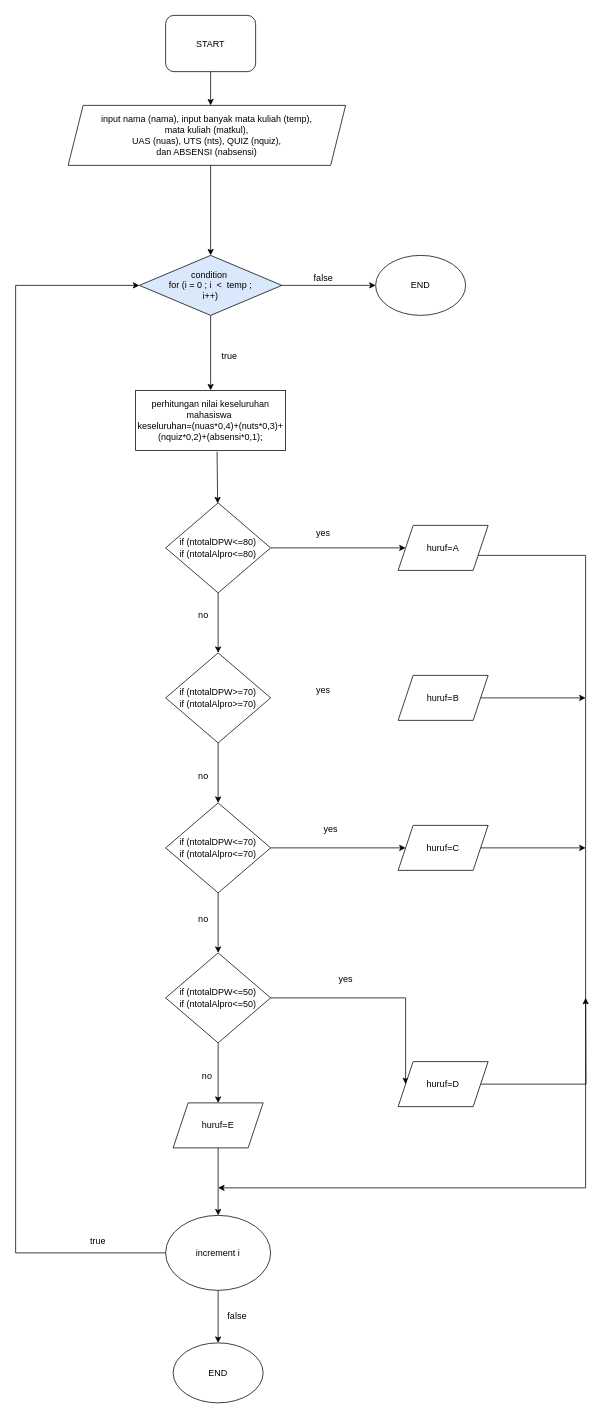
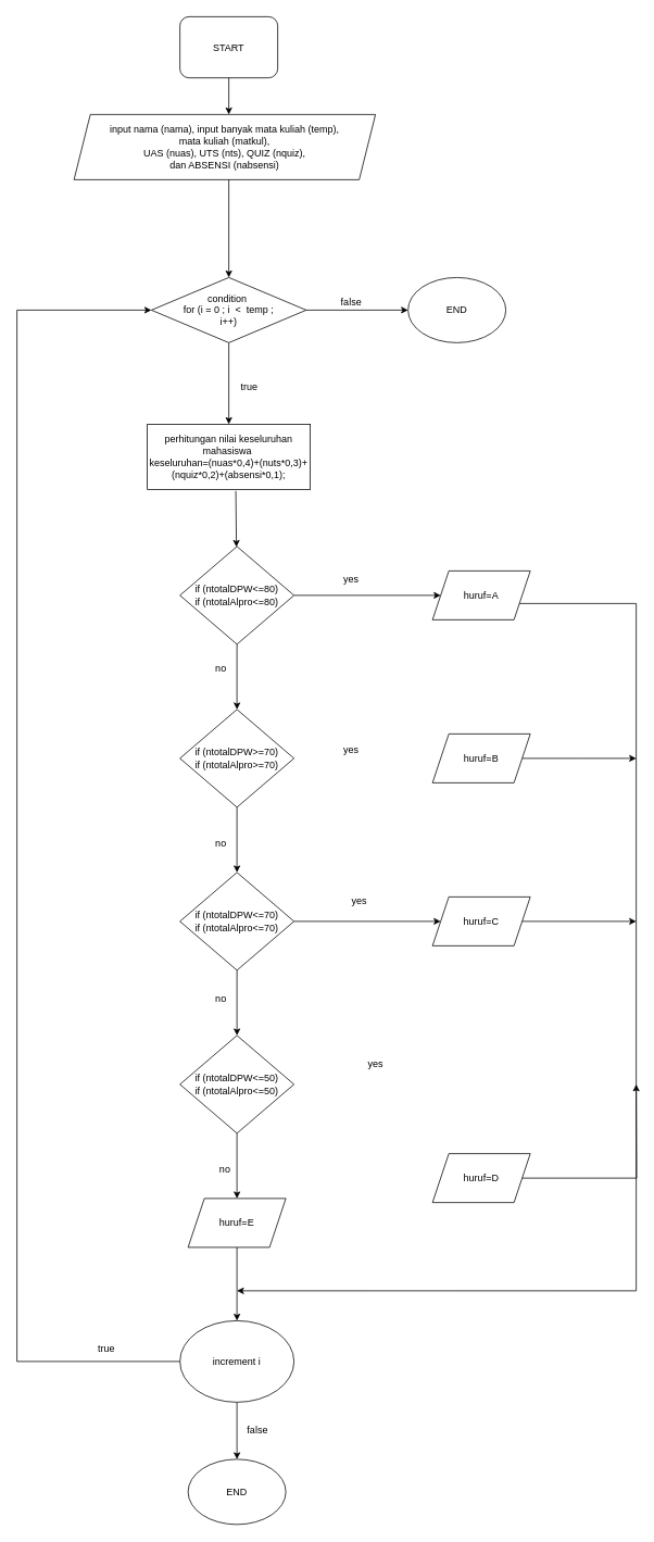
  <mxCell id="0" />
  <mxCell id="1" parent="0" />
  <mxCell id="2" value="START" style="rounded=1;whiteSpace=wrap;html=1;" vertex="1" parent="1"><mxGeometry x="220" y="20" width="120" height="75" as="geometry" /></mxCell>
  <mxCell id="3" value="" style="endArrow=classic;html=1;rounded=0;exitX=0.5;exitY=1;exitDx=0;exitDy=0;" edge="1" parent="1" source="2"><mxGeometry width="50" height="50" relative="1" as="geometry"><mxPoint x="240" y="230" as="sourcePoint" /><mxPoint x="280" y="140" as="targetPoint" /></mxGeometry></mxCell>
  <mxCell id="4" value="input nama (nama), input banyak mata kuliah (temp),&lt;br&gt;mata kuliah (matkul), &lt;br&gt;UAS (nuas), UTS (nts), QUIZ (nquiz),&lt;br&gt;&amp;nbsp;dan ABSENSI (nabsensi)&amp;nbsp;" style="shape=parallelogram;perimeter=parallelogramPerimeter;whiteSpace=wrap;html=1;fixedSize=1;" vertex="1" parent="1"><mxGeometry x="90" y="140" width="370" height="80" as="geometry" /></mxCell>
  <mxCell id="5" value="perhitungan nilai keseluruhan mahasiswa&amp;nbsp;&lt;br&gt;keseluruhan=(nuas*0,4)+(nuts*0,3)+&lt;br&gt;(nquiz*0,2)+(absensi*0,1);" style="rounded=0;whiteSpace=wrap;html=1;" vertex="1" parent="1"><mxGeometry x="180" y="520" width="200" height="80" as="geometry" /></mxCell>
  <mxCell id="6" style="edgeStyle=orthogonalEdgeStyle;rounded=0;orthogonalLoop=1;jettySize=auto;html=1;entryX=0;entryY=0.5;entryDx=0;entryDy=0;" edge="1" parent="1" source="7" target="16"><mxGeometry relative="1" as="geometry" /></mxCell>
  <mxCell id="7" value="if (ntotalDPW&amp;lt;=80)&lt;br&gt;if (ntotalAlpro&amp;lt;=80)" style="rhombus;whiteSpace=wrap;html=1;" vertex="1" parent="1"><mxGeometry x="220" y="670" width="140" height="120" as="geometry" /></mxCell>
  <mxCell id="8" value="if (ntotalDPW&amp;gt;=70)&lt;br&gt;if (ntotalAlpro&amp;gt;=70)" style="rhombus;whiteSpace=wrap;html=1;" vertex="1" parent="1"><mxGeometry x="220" y="870" width="140" height="120" as="geometry" /></mxCell>
  <mxCell id="9" value="" style="endArrow=classic;html=1;rounded=0;exitX=0.5;exitY=1;exitDx=0;exitDy=0;entryX=0.5;entryY=0;entryDx=0;entryDy=0;" edge="1" parent="1" source="8" target="11"><mxGeometry width="50" height="50" relative="1" as="geometry"><mxPoint x="390" y="1040" as="sourcePoint" /><mxPoint x="300" y="1070" as="targetPoint" /></mxGeometry></mxCell>
  <mxCell id="10" style="edgeStyle=orthogonalEdgeStyle;rounded=0;orthogonalLoop=1;jettySize=auto;html=1;entryX=0;entryY=0.5;entryDx=0;entryDy=0;" edge="1" parent="1" source="11" target="20"><mxGeometry relative="1" as="geometry" /></mxCell>
  <mxCell id="11" value="if (ntotalDPW&amp;lt;=70)&lt;br&gt;if (ntotalAlpro&amp;lt;=70)" style="rhombus;whiteSpace=wrap;html=1;" vertex="1" parent="1"><mxGeometry x="220" y="1070" width="140" height="120" as="geometry" /></mxCell>
  <mxCell id="12" value="" style="endArrow=classic;html=1;rounded=0;exitX=0.5;exitY=1;exitDx=0;exitDy=0;entryX=0.5;entryY=0;entryDx=0;entryDy=0;" edge="1" parent="1" source="11" target="14"><mxGeometry width="50" height="50" relative="1" as="geometry"><mxPoint x="390" y="1240" as="sourcePoint" /><mxPoint x="300" y="1270" as="targetPoint" /></mxGeometry></mxCell>
- <mxCell id="13" style="edgeStyle=orthogonalEdgeStyle;rounded=0;orthogonalLoop=1;jettySize=auto;html=1;entryX=0;entryY=0.5;entryDx=0;entryDy=0;" edge="1" parent="1" source="14" target="22"><mxGeometry relative="1" as="geometry" /></mxCell>
  <mxCell id="14" value="if (ntotalDPW&amp;lt;=50)&lt;br&gt;if (ntotalAlpro&amp;lt;=50)" style="rhombus;whiteSpace=wrap;html=1;" vertex="1" parent="1"><mxGeometry x="220" y="1270" width="140" height="120" as="geometry" /></mxCell>
  <mxCell id="15" style="edgeStyle=orthogonalEdgeStyle;rounded=0;orthogonalLoop=1;jettySize=auto;html=1;" edge="1" parent="1" source="16"><mxGeometry relative="1" as="geometry"><mxPoint x="290" y="1583.333" as="targetPoint" /><Array as="points"><mxPoint x="780" y="740" /><mxPoint x="780" y="1583" /></Array></mxGeometry></mxCell>
  <mxCell id="16" value="huruf=A" style="shape=parallelogram;perimeter=parallelogramPerimeter;whiteSpace=wrap;html=1;fixedSize=1;" vertex="1" parent="1"><mxGeometry x="530" y="700" width="120" height="60" as="geometry" /></mxCell>
  <mxCell id="17" style="edgeStyle=orthogonalEdgeStyle;rounded=0;orthogonalLoop=1;jettySize=auto;html=1;" edge="1" parent="1" source="18"><mxGeometry relative="1" as="geometry"><mxPoint x="780" y="930" as="targetPoint" /></mxGeometry></mxCell>
  <mxCell id="18" value="huruf=B" style="shape=parallelogram;perimeter=parallelogramPerimeter;whiteSpace=wrap;html=1;fixedSize=1;" vertex="1" parent="1"><mxGeometry x="530" y="900" width="120" height="60" as="geometry" /></mxCell>
  <mxCell id="19" style="edgeStyle=orthogonalEdgeStyle;rounded=0;orthogonalLoop=1;jettySize=auto;html=1;" edge="1" parent="1" source="20"><mxGeometry relative="1" as="geometry"><mxPoint x="780" y="1130" as="targetPoint" /></mxGeometry></mxCell>
  <mxCell id="20" value="huruf=C" style="shape=parallelogram;perimeter=parallelogramPerimeter;whiteSpace=wrap;html=1;fixedSize=1;" vertex="1" parent="1"><mxGeometry x="530" y="1100" width="120" height="60" as="geometry" /></mxCell>
  <mxCell id="21" style="edgeStyle=orthogonalEdgeStyle;rounded=0;orthogonalLoop=1;jettySize=auto;html=1;" edge="1" parent="1" source="22"><mxGeometry relative="1" as="geometry"><mxPoint x="780" y="1330" as="targetPoint" /></mxGeometry></mxCell>
  <mxCell id="22" value="huruf=D" style="shape=parallelogram;perimeter=parallelogramPerimeter;whiteSpace=wrap;html=1;fixedSize=1;" vertex="1" parent="1"><mxGeometry x="530" y="1415" width="120" height="60" as="geometry" /></mxCell>
  <mxCell id="23" value="" style="endArrow=classic;html=1;rounded=0;exitX=0.5;exitY=1;exitDx=0;exitDy=0;entryX=0.5;entryY=0;entryDx=0;entryDy=0;" edge="1" parent="1" source="14" target="25"><mxGeometry width="50" height="50" relative="1" as="geometry"><mxPoint x="390" y="1440" as="sourcePoint" /><mxPoint x="300" y="1470" as="targetPoint" /></mxGeometry></mxCell>
  <mxCell id="24" style="edgeStyle=orthogonalEdgeStyle;rounded=0;orthogonalLoop=1;jettySize=auto;html=1;entryX=0.5;entryY=0;entryDx=0;entryDy=0;" edge="1" parent="1" source="25" target="33"><mxGeometry relative="1" as="geometry" /></mxCell>
  <mxCell id="25" value="huruf=E" style="shape=parallelogram;perimeter=parallelogramPerimeter;whiteSpace=wrap;html=1;fixedSize=1;" vertex="1" parent="1"><mxGeometry x="230" y="1470" width="120" height="60" as="geometry" /></mxCell>
  <mxCell id="26" value="END" style="ellipse;whiteSpace=wrap;html=1;" vertex="1" parent="1"><mxGeometry x="230" y="1790" width="120" height="80" as="geometry" /></mxCell>
  <mxCell id="27" value="" style="endArrow=classic;html=1;rounded=0;exitX=0.5;exitY=1;exitDx=0;exitDy=0;entryX=0.5;entryY=0;entryDx=0;entryDy=0;" edge="1" parent="1" target="8"><mxGeometry width="50" height="50" relative="1" as="geometry"><mxPoint x="290" y="790" as="sourcePoint" /><mxPoint x="400" y="840" as="targetPoint" /></mxGeometry></mxCell>
  <mxCell id="28" style="edgeStyle=orthogonalEdgeStyle;rounded=0;orthogonalLoop=1;jettySize=auto;html=1;entryX=0.5;entryY=0;entryDx=0;entryDy=0;" edge="1" parent="1" source="30" target="5"><mxGeometry relative="1" as="geometry" /></mxCell>
  <mxCell id="29" style="edgeStyle=orthogonalEdgeStyle;rounded=0;orthogonalLoop=1;jettySize=auto;html=1;" edge="1" parent="1" source="30" target="46"><mxGeometry relative="1" as="geometry" /></mxCell>
- <mxCell id="30" value="condition&amp;nbsp;&lt;br&gt;for (i = 0 ; i&amp;nbsp; &amp;lt;&amp;nbsp; temp ;&lt;br&gt;i++)" style="rhombus;whiteSpace=wrap;html=1;fillColor=#dae8fc;" vertex="1" parent="1"><mxGeometry x="185" y="340" width="190" height="80" as="geometry" /></mxCell>
+ <mxCell id="30" value="condition&amp;nbsp;&lt;br&gt;for (i = 0 ; i&amp;nbsp; &amp;lt;&amp;nbsp; temp ;&lt;br&gt;i++)" style="rhombus;whiteSpace=wrap;html=1;" vertex="1" parent="1"><mxGeometry x="185" y="340" width="190" height="80" as="geometry" /></mxCell>
  <mxCell id="31" style="edgeStyle=orthogonalEdgeStyle;rounded=0;orthogonalLoop=1;jettySize=auto;html=1;" edge="1" parent="1" source="33" target="26"><mxGeometry relative="1" as="geometry" /></mxCell>
  <mxCell id="32" style="edgeStyle=orthogonalEdgeStyle;rounded=0;orthogonalLoop=1;jettySize=auto;html=1;entryX=0;entryY=0.5;entryDx=0;entryDy=0;" edge="1" parent="1" source="33" target="30"><mxGeometry relative="1" as="geometry"><Array as="points"><mxPoint x="20" y="1670" /><mxPoint x="20" y="380" /></Array></mxGeometry></mxCell>
  <mxCell id="33" value="increment i" style="ellipse;whiteSpace=wrap;html=1;" vertex="1" parent="1"><mxGeometry x="220" y="1620" width="140" height="100" as="geometry" /></mxCell>
  <mxCell id="34" value="false" style="text;html=1;align=center;verticalAlign=middle;resizable=0;points=[];autosize=1;strokeColor=none;fillColor=none;" vertex="1" parent="1"><mxGeometry x="290" y="1740" width="50" height="30" as="geometry" /></mxCell>
  <mxCell id="35" value="true" style="text;html=1;strokeColor=none;fillColor=none;align=center;verticalAlign=middle;whiteSpace=wrap;rounded=0;" vertex="1" parent="1"><mxGeometry x="100" y="1640" width="60" height="30" as="geometry" /></mxCell>
  <mxCell id="36" value="" style="endArrow=classic;html=1;rounded=0;exitX=0.543;exitY=1.024;exitDx=0;exitDy=0;exitPerimeter=0;" edge="1" parent="1" source="5" target="7"><mxGeometry width="50" height="50" relative="1" as="geometry"><mxPoint x="410" y="860" as="sourcePoint" /><mxPoint x="460" y="810" as="targetPoint" /></mxGeometry></mxCell>
  <mxCell id="37" value="yes" style="text;html=1;align=center;verticalAlign=middle;resizable=0;points=[];autosize=1;strokeColor=none;fillColor=none;" vertex="1" parent="1"><mxGeometry x="410" y="695" width="40" height="30" as="geometry" /></mxCell>
  <mxCell id="38" value="no" style="text;html=1;align=center;verticalAlign=middle;resizable=0;points=[];autosize=1;strokeColor=none;fillColor=none;" vertex="1" parent="1"><mxGeometry x="250" y="805" width="40" height="30" as="geometry" /></mxCell>
  <mxCell id="39" value="yes" style="text;html=1;align=center;verticalAlign=middle;resizable=0;points=[];autosize=1;strokeColor=none;fillColor=none;" vertex="1" parent="1"><mxGeometry x="410" y="905" width="40" height="30" as="geometry" /></mxCell>
  <mxCell id="40" value="yes" style="text;html=1;align=center;verticalAlign=middle;resizable=0;points=[];autosize=1;strokeColor=none;fillColor=none;" vertex="1" parent="1"><mxGeometry x="420" y="1090" width="40" height="30" as="geometry" /></mxCell>
  <mxCell id="41" value="yes" style="text;html=1;align=center;verticalAlign=middle;resizable=0;points=[];autosize=1;strokeColor=none;fillColor=none;" vertex="1" parent="1"><mxGeometry x="440" y="1290" width="40" height="30" as="geometry" /></mxCell>
  <mxCell id="42" value="no" style="text;html=1;align=center;verticalAlign=middle;resizable=0;points=[];autosize=1;strokeColor=none;fillColor=none;" vertex="1" parent="1"><mxGeometry x="250" y="1020" width="40" height="30" as="geometry" /></mxCell>
  <mxCell id="43" value="no" style="text;html=1;align=center;verticalAlign=middle;resizable=0;points=[];autosize=1;strokeColor=none;fillColor=none;" vertex="1" parent="1"><mxGeometry x="250" y="1210" width="40" height="30" as="geometry" /></mxCell>
  <mxCell id="44" value="no" style="text;html=1;align=center;verticalAlign=middle;resizable=0;points=[];autosize=1;strokeColor=none;fillColor=none;" vertex="1" parent="1"><mxGeometry x="255" y="1420" width="40" height="30" as="geometry" /></mxCell>
  <mxCell id="45" value="true" style="text;html=1;align=center;verticalAlign=middle;resizable=0;points=[];autosize=1;strokeColor=none;fillColor=none;" vertex="1" parent="1"><mxGeometry x="285" y="460" width="40" height="30" as="geometry" /></mxCell>
  <mxCell id="46" value="END" style="ellipse;whiteSpace=wrap;html=1;" vertex="1" parent="1"><mxGeometry x="500" y="340" width="120" height="80" as="geometry" /></mxCell>
  <mxCell id="47" value="false" style="text;html=1;align=center;verticalAlign=middle;resizable=0;points=[];autosize=1;strokeColor=none;fillColor=none;" vertex="1" parent="1"><mxGeometry x="405" y="355" width="50" height="30" as="geometry" /></mxCell>
  <mxCell id="48" value="" style="endArrow=classic;html=1;rounded=0;entryX=0.5;entryY=0;entryDx=0;entryDy=0;" edge="1" parent="1" target="30"><mxGeometry width="50" height="50" relative="1" as="geometry"><mxPoint x="280" y="220" as="sourcePoint" /><mxPoint x="460" y="250" as="targetPoint" /></mxGeometry></mxCell>
